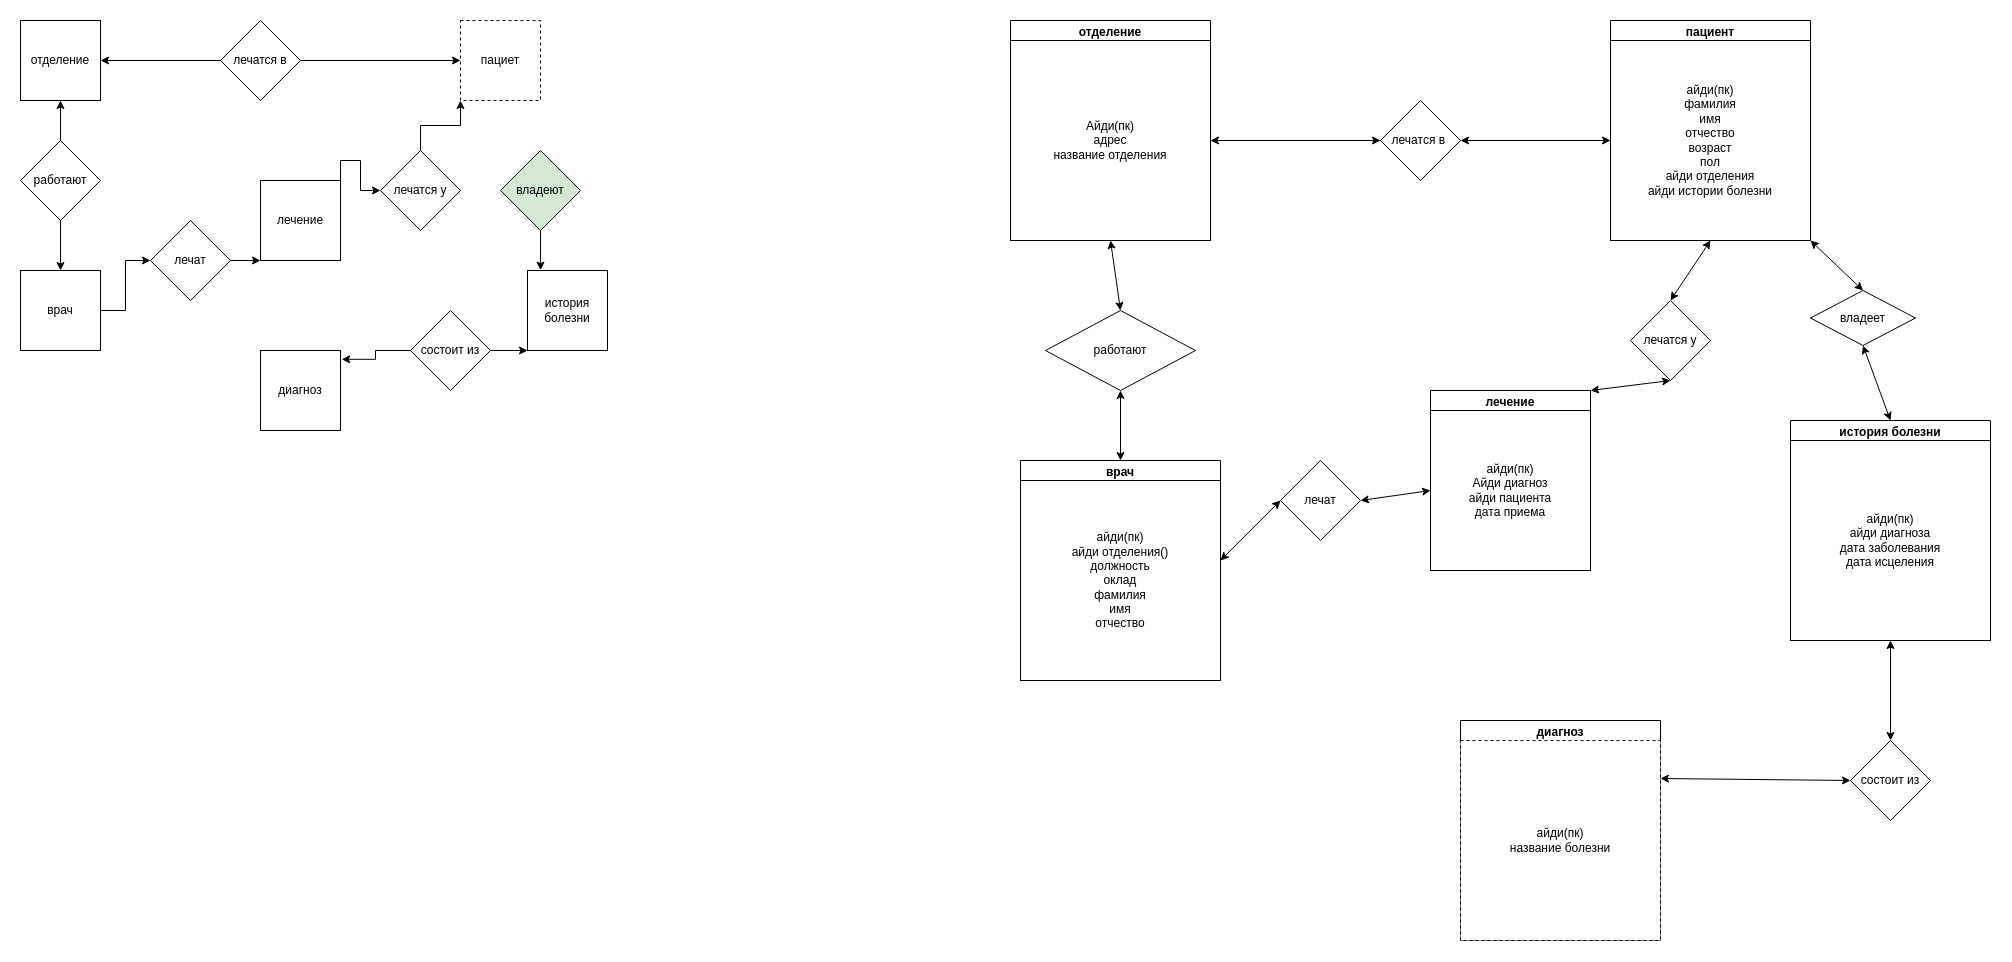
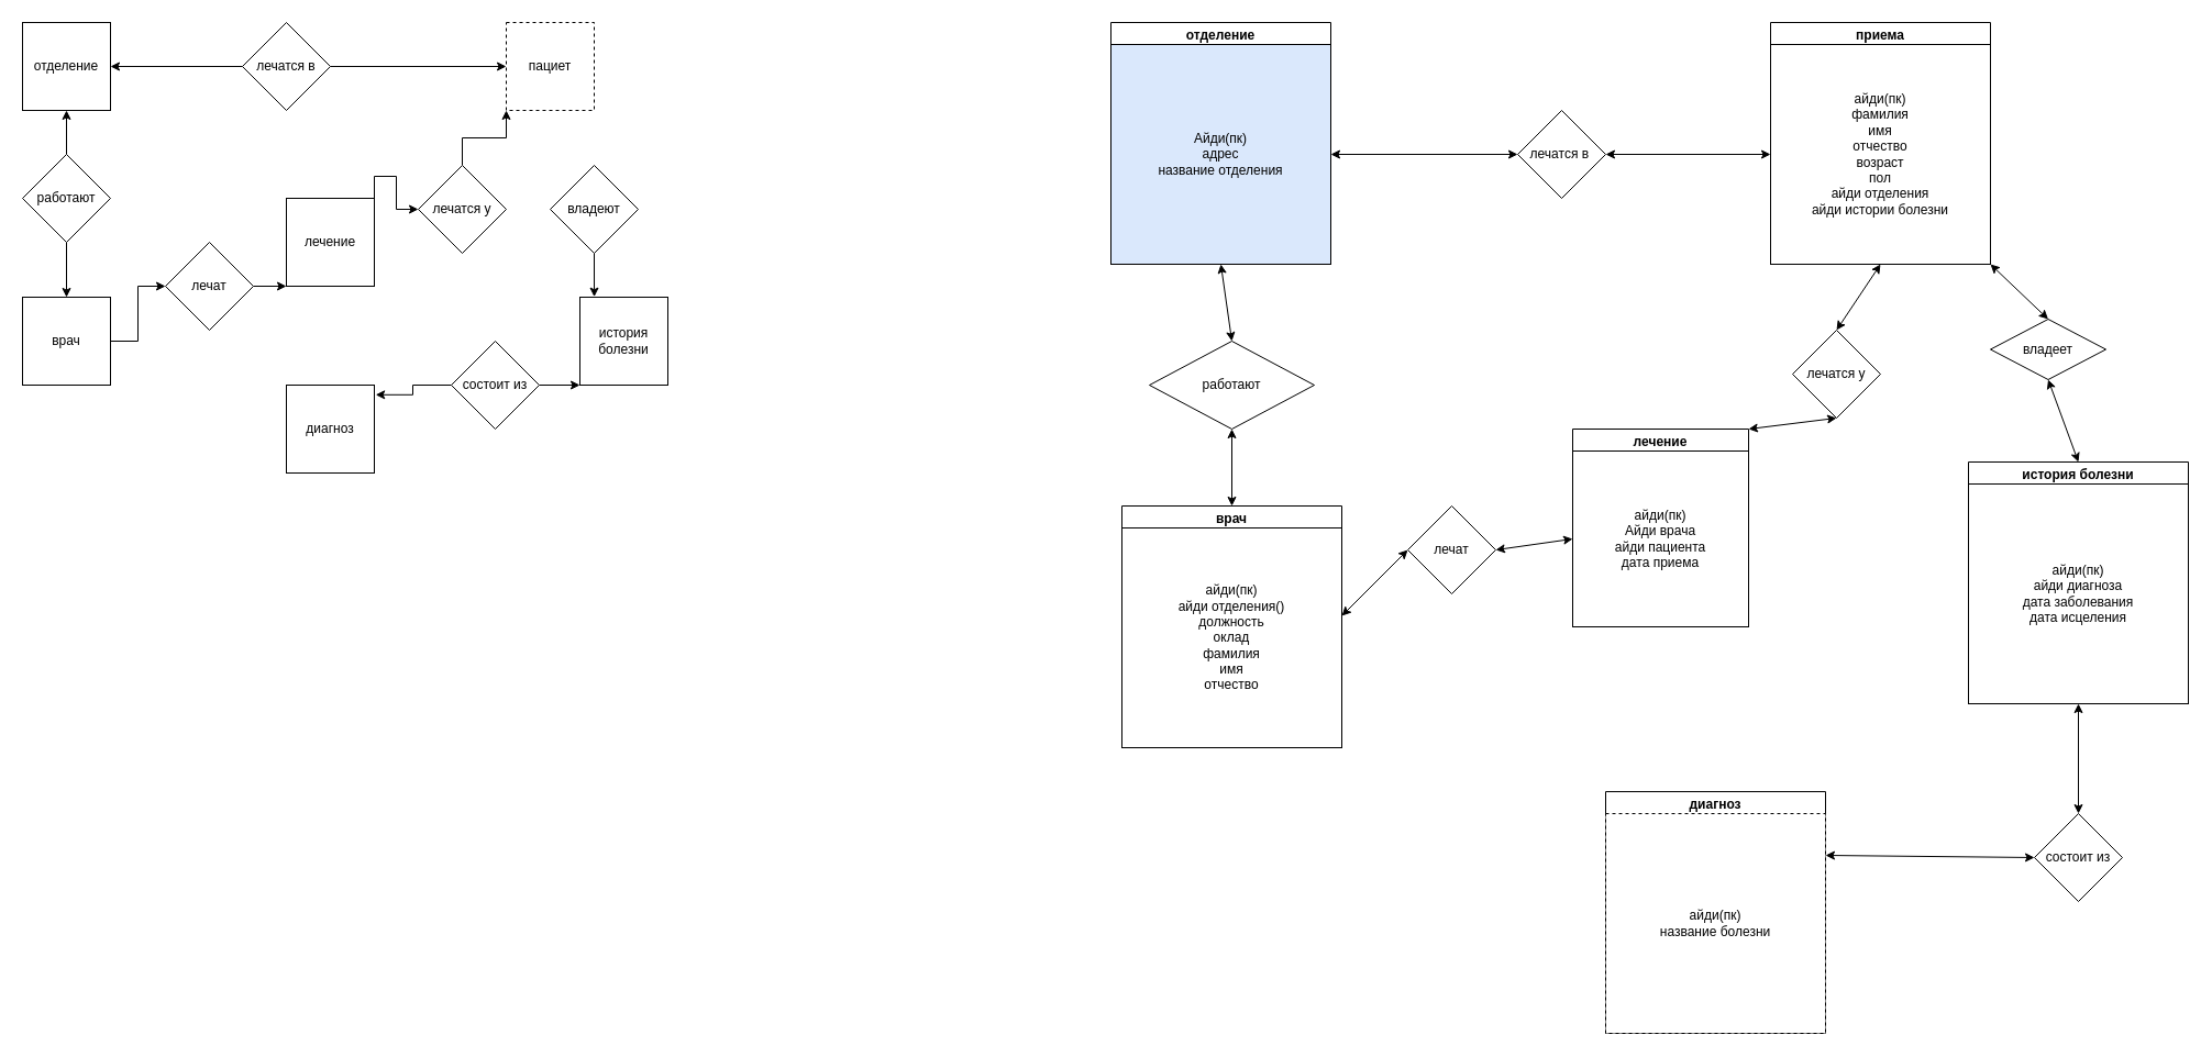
  <mxCell id="0" />
  <mxCell id="1" parent="0" />
  <mxCell id="2" value="отделение" style="swimlane;whiteSpace=wrap;html=1;" parent="1" vertex="1"><mxGeometry x="1010" y="20" width="200" height="220" as="geometry" /></mxCell>
- <mxCell id="3" value="Айди(пк)&lt;br&gt;адрес&lt;br&gt;название отделения" style="whiteSpace=wrap;html=1;aspect=fixed;" parent="2" vertex="1"><mxGeometry y="20" width="200" height="200" as="geometry" /></mxCell>
- <mxCell id="4" value="пациент" style="swimlane;whiteSpace=wrap;html=1;" parent="1" vertex="1"><mxGeometry x="1610" y="20" width="200" height="220" as="geometry" /></mxCell>
+ <mxCell id="3" value="Айди(пк)&lt;br&gt;адрес&lt;br&gt;название отделения" style="whiteSpace=wrap;html=1;aspect=fixed;fillColor=#dae8fc;" parent="2" vertex="1"><mxGeometry y="20" width="200" height="200" as="geometry" /></mxCell>
+ <mxCell id="4" value="приема" style="swimlane;whiteSpace=wrap;html=1;" parent="1" vertex="1"><mxGeometry x="1610" y="20" width="200" height="220" as="geometry" /></mxCell>
  <mxCell id="5" value="айди(пк)&lt;br&gt;фамилия&lt;br&gt;имя&lt;br&gt;отчество&lt;br&gt;возраст&lt;br&gt;пол&lt;br&gt;айди отделения&lt;br&gt;айди истории болезни" style="whiteSpace=wrap;html=1;aspect=fixed;" parent="4" vertex="1"><mxGeometry y="20" width="200" height="200" as="geometry" /></mxCell>
  <mxCell id="6" value="врач" style="swimlane;whiteSpace=wrap;html=1;" parent="1" vertex="1"><mxGeometry y="460" width="200" height="220" as="geometry" x="1020" /></mxCell>
  <mxCell id="7" value="айди(пк)&lt;br&gt;айди отделения()&lt;br&gt;должность&lt;br&gt;оклад&lt;br&gt;фамилия&lt;br&gt;имя&lt;br&gt;отчество" style="whiteSpace=wrap;html=1;aspect=fixed;" parent="6" vertex="1"><mxGeometry y="20" width="200" height="200" as="geometry" /></mxCell>
  <mxCell id="8" value="история болезни" style="swimlane;whiteSpace=wrap;html=1;" parent="1" vertex="1"><mxGeometry x="1790" y="420" width="200" height="220" as="geometry" /></mxCell>
  <mxCell id="9" value="айди(пк)&lt;br&gt;айди диагноза&lt;br&gt;дата заболевания&lt;br&gt;дата исцеления" style="whiteSpace=wrap;html=1;aspect=fixed;" parent="8" vertex="1"><mxGeometry y="20" width="200" height="200" as="geometry" /></mxCell>
  <mxCell id="10" value="диагноз" style="swimlane;whiteSpace=wrap;html=1;" parent="1" vertex="1"><mxGeometry x="1460" y="720" width="200" height="220" as="geometry" /></mxCell>
  <mxCell id="11" value="айди(пк)&lt;br&gt;название болезни" style="whiteSpace=wrap;html=1;aspect=fixed;dashed=1;" parent="10" vertex="1"><mxGeometry y="20" width="200" height="200" as="geometry" /></mxCell>
  <mxCell id="12" value="лечение" style="swimlane;whiteSpace=wrap;html=1;" parent="1" vertex="1"><mxGeometry x="1430" y="390" width="160" height="180" as="geometry" /></mxCell>
- <mxCell id="13" value="айди(пк)&lt;br&gt;Айди диагноз&lt;br&gt;айди пациента&lt;br&gt;дата приема" style="whiteSpace=wrap;html=1;aspect=fixed;" parent="12" vertex="1"><mxGeometry y="20" width="160" height="160" as="geometry" /></mxCell>
+ <mxCell id="13" value="айди(пк)&lt;br&gt;Айди врача&lt;br&gt;айди пациента&lt;br&gt;дата приема" style="whiteSpace=wrap;html=1;aspect=fixed;" parent="12" vertex="1"><mxGeometry y="20" width="160" height="160" as="geometry" /></mxCell>
  <mxCell id="14" value="лечатся в&amp;nbsp;" style="rhombus;whiteSpace=wrap;html=1;" parent="1" vertex="1"><mxGeometry x="1380" y="100" width="80" height="80" as="geometry" /></mxCell>
  <mxCell id="15" value="работают" style="rhombus;whiteSpace=wrap;html=1;" parent="1" vertex="1"><mxGeometry x="1045" y="310" width="150" height="80" as="geometry" /></mxCell>
  <mxCell id="16" value="" style="endArrow=classic;startArrow=classic;html=1;rounded=0;entryX=0.5;entryY=1;entryDx=0;entryDy=0;exitX=0.5;exitY=0;exitDx=0;exitDy=0;" parent="1" source="15" target="3" edge="1"><mxGeometry width="50" height="50" relative="1" as="geometry"><mxPoint x="1100" y="300" as="sourcePoint" /><mxPoint x="1150" y="250" as="targetPoint" /></mxGeometry></mxCell>
  <mxCell id="17" value="" style="endArrow=classic;startArrow=classic;html=1;rounded=0;entryX=0.5;entryY=1;entryDx=0;entryDy=0;exitX=0.5;exitY=0;exitDx=0;exitDy=0;" parent="1" source="6" target="15" edge="1"><mxGeometry width="50" height="50" relative="1" as="geometry"><mxPoint x="1090" y="440" as="sourcePoint" /><mxPoint x="1140" y="390" as="targetPoint" /></mxGeometry></mxCell>
  <mxCell id="18" value="" style="endArrow=classic;startArrow=classic;html=1;rounded=0;entryX=0;entryY=0.5;entryDx=0;entryDy=0;" parent="1" source="3" target="14" edge="1"><mxGeometry width="50" height="50" relative="1" as="geometry"><mxPoint x="1290" y="170" as="sourcePoint" /><mxPoint x="1340" y="120" as="targetPoint" /></mxGeometry></mxCell>
  <mxCell id="19" value="" style="endArrow=classic;startArrow=classic;html=1;rounded=0;entryX=0;entryY=0.5;entryDx=0;entryDy=0;exitX=1;exitY=0.5;exitDx=0;exitDy=0;" parent="1" source="14" target="5" edge="1"><mxGeometry width="50" height="50" relative="1" as="geometry"><mxPoint x="1500" y="160" as="sourcePoint" /><mxPoint x="1550" y="110" as="targetPoint" /></mxGeometry></mxCell>
  <mxCell id="20" value="лечатся у" style="rhombus;whiteSpace=wrap;html=1;" parent="1" vertex="1"><mxGeometry x="1630" y="300" width="80" height="80" as="geometry" /></mxCell>
  <mxCell id="21" value="лечат" style="rhombus;whiteSpace=wrap;html=1;" parent="1" vertex="1"><mxGeometry x="1280" y="460" width="80" height="80" as="geometry" /></mxCell>
  <mxCell id="22" value="" style="endArrow=classic;startArrow=classic;html=1;rounded=0;entryX=0;entryY=0.5;entryDx=0;entryDy=0;exitX=1;exitY=0.5;exitDx=0;exitDy=0;" parent="1" source="21" target="13" edge="1"><mxGeometry width="50" height="50" relative="1" as="geometry"><mxPoint x="1370" y="550" as="sourcePoint" /><mxPoint x="1420" y="500" as="targetPoint" /></mxGeometry></mxCell>
  <mxCell id="23" value="" style="endArrow=classic;startArrow=classic;html=1;rounded=0;entryX=0;entryY=0.5;entryDx=0;entryDy=0;exitX=1;exitY=0.4;exitDx=0;exitDy=0;exitPerimeter=0;" parent="1" source="7" target="21" edge="1"><mxGeometry width="50" height="50" relative="1" as="geometry"><mxPoint x="1220" y="580" as="sourcePoint" /><mxPoint x="1270" y="530" as="targetPoint" /></mxGeometry></mxCell>
  <mxCell id="24" value="" style="endArrow=classic;startArrow=classic;html=1;rounded=0;exitX=1;exitY=0;exitDx=0;exitDy=0;entryX=0.5;entryY=1;entryDx=0;entryDy=0;" parent="1" source="12" target="20" edge="1"><mxGeometry width="50" height="50" relative="1" as="geometry"><mxPoint x="1590" y="430" as="sourcePoint" /><mxPoint x="1640" y="380" as="targetPoint" /></mxGeometry></mxCell>
  <mxCell id="25" value="" style="endArrow=classic;startArrow=classic;html=1;rounded=0;entryX=0.5;entryY=1;entryDx=0;entryDy=0;exitX=0.5;exitY=0;exitDx=0;exitDy=0;" parent="1" source="20" target="5" edge="1"><mxGeometry width="50" height="50" relative="1" as="geometry"><mxPoint x="1700" y="310" as="sourcePoint" /><mxPoint x="1750" y="260" as="targetPoint" /></mxGeometry></mxCell>
  <mxCell id="26" value="владеет" style="rhombus;whiteSpace=wrap;html=1;" parent="1" vertex="1"><mxGeometry x="1810" y="290" width="105" height="55" as="geometry" /></mxCell>
  <mxCell id="27" value="" style="endArrow=classic;startArrow=classic;html=1;rounded=0;exitX=0.5;exitY=0;exitDx=0;exitDy=0;entryX=1;entryY=1;entryDx=0;entryDy=0;" parent="1" source="26" target="5" edge="1"><mxGeometry width="50" height="50" relative="1" as="geometry"><mxPoint x="1790" y="300" as="sourcePoint" /><mxPoint x="1840" y="250" as="targetPoint" /></mxGeometry></mxCell>
  <mxCell id="28" value="" style="endArrow=classic;startArrow=classic;html=1;rounded=0;exitX=0.5;exitY=0;exitDx=0;exitDy=0;entryX=0.5;entryY=1;entryDx=0;entryDy=0;" parent="1" source="8" target="26" edge="1"><mxGeometry width="50" height="50" relative="1" as="geometry"><mxPoint x="1870" y="400" as="sourcePoint" /><mxPoint x="1920" y="350" as="targetPoint" /></mxGeometry></mxCell>
  <mxCell id="29" value="состоит из" style="rhombus;whiteSpace=wrap;html=1;" parent="1" vertex="1"><mxGeometry x="1850" y="740" width="80" height="80" as="geometry" /></mxCell>
  <mxCell id="30" value="" style="endArrow=classic;startArrow=classic;html=1;rounded=0;entryX=0;entryY=0.5;entryDx=0;entryDy=0;exitX=1;exitY=0.19;exitDx=0;exitDy=0;exitPerimeter=0;" parent="1" source="11" target="29" edge="1"><mxGeometry width="50" height="50" relative="1" as="geometry"><mxPoint x="1730" y="830" as="sourcePoint" /><mxPoint x="1780" y="780" as="targetPoint" /></mxGeometry></mxCell>
  <mxCell id="31" value="" style="endArrow=classic;startArrow=classic;html=1;rounded=0;entryX=0.5;entryY=1;entryDx=0;entryDy=0;exitX=0.5;exitY=0;exitDx=0;exitDy=0;" parent="1" source="29" target="9" edge="1"><mxGeometry width="50" height="50" relative="1" as="geometry"><mxPoint x="1840" y="710" as="sourcePoint" /><mxPoint x="1890" y="660" as="targetPoint" /></mxGeometry></mxCell>
  <mxCell id="32" value="отделение" style="whiteSpace=wrap;html=1;aspect=fixed;" vertex="1" parent="1"><mxGeometry x="20" y="20" width="80" height="80" as="geometry" /></mxCell>
  <mxCell id="33" value="пациет" style="whiteSpace=wrap;html=1;aspect=fixed;dashed=1;" vertex="1" parent="1"><mxGeometry x="460" y="20" width="80" height="80" as="geometry" /></mxCell>
  <mxCell id="34" style="edgeStyle=orthogonalEdgeStyle;rounded=0;orthogonalLoop=1;jettySize=auto;html=1;exitX=1;exitY=0.5;exitDx=0;exitDy=0;" edge="1" parent="1" source="35" target="49"><mxGeometry relative="1" as="geometry" /></mxCell>
  <mxCell id="35" value="врач" style="whiteSpace=wrap;html=1;aspect=fixed;" vertex="1" parent="1"><mxGeometry x="20" y="270" width="80" height="80" as="geometry" /></mxCell>
  <mxCell id="36" value="история болезни" style="whiteSpace=wrap;html=1;aspect=fixed;" vertex="1" parent="1"><mxGeometry x="527" y="270" width="80" height="80" as="geometry" /></mxCell>
  <mxCell id="37" style="edgeStyle=orthogonalEdgeStyle;rounded=0;orthogonalLoop=1;jettySize=auto;html=1;exitX=1;exitY=0;exitDx=0;exitDy=0;entryX=0;entryY=0.5;entryDx=0;entryDy=0;" edge="1" parent="1" source="38" target="47"><mxGeometry relative="1" as="geometry" /></mxCell>
  <mxCell id="38" value="лечение" style="whiteSpace=wrap;html=1;aspect=fixed;" vertex="1" parent="1"><mxGeometry x="260" y="180" width="80" height="80" as="geometry" /></mxCell>
  <mxCell id="39" value="диагноз" style="whiteSpace=wrap;html=1;aspect=fixed;" vertex="1" parent="1"><mxGeometry x="260" y="350" width="80" height="80" as="geometry" /></mxCell>
  <mxCell id="40" style="edgeStyle=orthogonalEdgeStyle;rounded=0;orthogonalLoop=1;jettySize=auto;html=1;exitX=0.5;exitY=0;exitDx=0;exitDy=0;entryX=0.5;entryY=1;entryDx=0;entryDy=0;" edge="1" parent="1" source="42" target="32"><mxGeometry relative="1" as="geometry" /></mxCell>
  <mxCell id="41" style="edgeStyle=orthogonalEdgeStyle;rounded=0;orthogonalLoop=1;jettySize=auto;html=1;exitX=0.5;exitY=1;exitDx=0;exitDy=0;" edge="1" parent="1" source="42" target="35"><mxGeometry relative="1" as="geometry" /></mxCell>
  <mxCell id="42" value="работают" style="rhombus;whiteSpace=wrap;html=1;" vertex="1" parent="1"><mxGeometry x="20" y="140" width="80" height="80" as="geometry" /></mxCell>
  <mxCell id="43" style="edgeStyle=orthogonalEdgeStyle;rounded=0;orthogonalLoop=1;jettySize=auto;html=1;exitX=1;exitY=0.5;exitDx=0;exitDy=0;" edge="1" parent="1" source="45" target="33"><mxGeometry relative="1" as="geometry" /></mxCell>
  <mxCell id="44" style="edgeStyle=orthogonalEdgeStyle;rounded=0;orthogonalLoop=1;jettySize=auto;html=1;exitX=0;exitY=0.5;exitDx=0;exitDy=0;entryX=1;entryY=0.5;entryDx=0;entryDy=0;" edge="1" parent="1" source="45" target="32"><mxGeometry relative="1" as="geometry" /></mxCell>
  <mxCell id="45" value="лечатся в" style="rhombus;whiteSpace=wrap;html=1;" vertex="1" parent="1"><mxGeometry x="220" y="20" width="80" height="80" as="geometry" /></mxCell>
  <mxCell id="46" style="edgeStyle=orthogonalEdgeStyle;rounded=0;orthogonalLoop=1;jettySize=auto;html=1;exitX=0.5;exitY=0;exitDx=0;exitDy=0;entryX=0;entryY=1;entryDx=0;entryDy=0;" edge="1" parent="1" source="47" target="33"><mxGeometry relative="1" as="geometry" /></mxCell>
  <mxCell id="47" value="лечатся у" style="rhombus;whiteSpace=wrap;html=1;" vertex="1" parent="1"><mxGeometry x="380" y="150" width="80" height="80" as="geometry" /></mxCell>
  <mxCell id="48" style="edgeStyle=orthogonalEdgeStyle;rounded=0;orthogonalLoop=1;jettySize=auto;html=1;exitX=1;exitY=0.5;exitDx=0;exitDy=0;" edge="1" parent="1" source="49"><mxGeometry relative="1" as="geometry"><mxPoint x="260" y="260.391" as="targetPoint" /></mxGeometry></mxCell>
  <mxCell id="49" value="лечат" style="rhombus;whiteSpace=wrap;html=1;" vertex="1" parent="1"><mxGeometry x="150" y="220" width="80" height="80" as="geometry" /></mxCell>
- <mxCell id="50" value="владеют" style="rhombus;whiteSpace=wrap;html=1;fillColor=#d5e8d4;" vertex="1" parent="1"><mxGeometry x="500" y="150" width="80" height="80" as="geometry" /></mxCell>
+ <mxCell id="50" value="владеют" style="rhombus;whiteSpace=wrap;html=1;" vertex="1" parent="1"><mxGeometry x="500" y="150" width="80" height="80" as="geometry" /></mxCell>
  <mxCell id="51" style="edgeStyle=orthogonalEdgeStyle;rounded=0;orthogonalLoop=1;jettySize=auto;html=1;exitX=0.5;exitY=1;exitDx=0;exitDy=0;entryX=0.163;entryY=-0.004;entryDx=0;entryDy=0;entryPerimeter=0;" edge="1" parent="1" source="50" target="36"><mxGeometry relative="1" as="geometry" /></mxCell>
  <mxCell id="52" style="edgeStyle=orthogonalEdgeStyle;rounded=0;orthogonalLoop=1;jettySize=auto;html=1;exitX=1;exitY=0.5;exitDx=0;exitDy=0;entryX=0;entryY=1;entryDx=0;entryDy=0;" edge="1" parent="1" source="53" target="36"><mxGeometry relative="1" as="geometry" /></mxCell>
  <mxCell id="53" value="состоит из" style="rhombus;whiteSpace=wrap;html=1;" vertex="1" parent="1"><mxGeometry x="410" y="310" width="80" height="80" as="geometry" /></mxCell>
  <mxCell id="54" style="edgeStyle=orthogonalEdgeStyle;rounded=0;orthogonalLoop=1;jettySize=auto;html=1;exitX=0;exitY=0.5;exitDx=0;exitDy=0;entryX=1.015;entryY=0.11;entryDx=0;entryDy=0;entryPerimeter=0;" edge="1" parent="1" source="53" target="39"><mxGeometry relative="1" as="geometry" /></mxCell>
